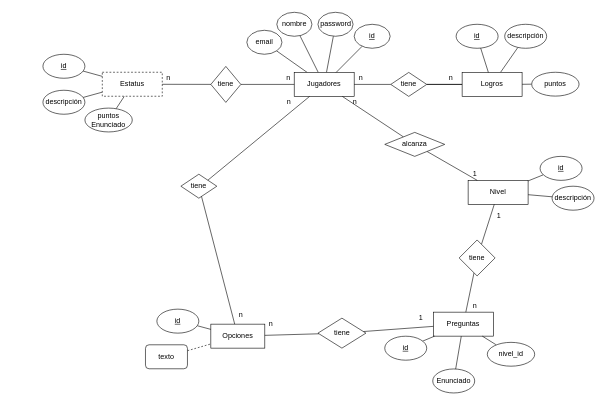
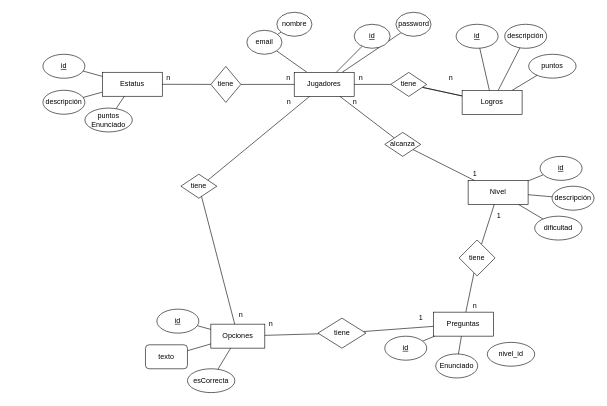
  <mxCell id="0" />
  <mxCell id="1" parent="0" />
- <mxCell id="2" style="rounded=0;orthogonalLoop=1;jettySize=auto;html=1;endArrow=none;endFill=0;" parent="1" source="3" target="6" edge="1"><mxGeometry relative="1" as="geometry"><mxPoint x="565.665" y="103.5" as="targetPoint" /></mxGeometry></mxCell>
+ <mxCell id="2" style="rounded=0;orthogonalLoop=1;jettySize=auto;html=1;endArrow=none;endFill=0;" parent="1" source="3" target="76" edge="1"><mxGeometry relative="1" as="geometry"><mxPoint x="565.665" y="103.5" as="targetPoint" /></mxGeometry></mxCell>
  <mxCell id="3" value="nombre" style="ellipse;whiteSpace=wrap;html=1;" parent="1" vertex="1"><mxGeometry x="461" y="20" width="58.59" height="40" as="geometry" /></mxCell>
  <mxCell id="4" style="rounded=0;orthogonalLoop=1;jettySize=auto;html=1;endArrow=none;endFill=0;" parent="1" source="76" target="6" edge="1"><mxGeometry relative="1" as="geometry"><mxPoint x="479.33" y="122.5" as="targetPoint" /><mxPoint x="450.317" y="96.718" as="sourcePoint" /></mxGeometry></mxCell>
  <mxCell id="5" style="rounded=0;orthogonalLoop=1;jettySize=auto;html=1;endArrow=none;endFill=0;" edge="1" parent="1" source="6" target="77"><mxGeometry relative="1" as="geometry" /></mxCell>
  <mxCell id="6" value="Jugadores" style="whiteSpace=wrap;html=1;" parent="1" vertex="1"><mxGeometry x="490" y="120.25" width="100" height="40" as="geometry" /></mxCell>
  <mxCell id="7" style="edgeStyle=none;rounded=0;orthogonalLoop=1;jettySize=auto;html=1;endArrow=none;endFill=0;" parent="1" source="8" target="6" edge="1"><mxGeometry relative="1" as="geometry"><mxPoint x="594.769" y="103.5" as="targetPoint" /></mxGeometry></mxCell>
  <mxCell id="8" value="&lt;u&gt;id&lt;/u&gt;" style="ellipse;whiteSpace=wrap;html=1;" parent="1" vertex="1"><mxGeometry x="590" y="40" width="60" height="40" as="geometry" /></mxCell>
  <mxCell id="9" style="rounded=0;orthogonalLoop=1;jettySize=auto;html=1;endArrow=none;endFill=0;" parent="1" source="10" target="14" edge="1"><mxGeometry relative="1" as="geometry"><mxPoint x="776.83" y="110" as="targetPoint" /></mxGeometry></mxCell>
  <mxCell id="10" value="descripción" style="ellipse;whiteSpace=wrap;html=1;" parent="1" vertex="1"><mxGeometry x="841" y="40" width="70" height="40" as="geometry" /></mxCell>
  <mxCell id="11" style="rounded=0;orthogonalLoop=1;jettySize=auto;html=1;endArrow=none;endFill=0;" parent="1" source="12" target="14" edge="1"><mxGeometry relative="1" as="geometry"><mxPoint x="759.33" y="122.5" as="targetPoint" /></mxGeometry></mxCell>
- <mxCell id="12" value="puntos" style="ellipse;whiteSpace=wrap;html=1;" parent="1" vertex="1"><mxGeometry x="886" y="120" width="79" height="39.75" as="geometry" /></mxCell>
+ <mxCell id="12" value="puntos" style="ellipse;whiteSpace=wrap;html=1;" parent="1" vertex="1"><mxGeometry x="881" y="90" width="79" height="39.75" as="geometry" /></mxCell>
  <mxCell id="13" value="" style="edgeStyle=none;rounded=0;orthogonalLoop=1;jettySize=auto;html=1;startArrow=none;startFill=0;endArrow=none;endFill=0;" parent="1" source="14" target="40" edge="1"><mxGeometry relative="1" as="geometry" /></mxCell>
- <mxCell id="14" value="Logros" style="whiteSpace=wrap;html=1;" parent="1" vertex="1"><mxGeometry x="770" y="120.25" width="100" height="40" as="geometry" /></mxCell>
+ <mxCell id="14" value="Logros" style="whiteSpace=wrap;html=1;" parent="1" vertex="1"><mxGeometry x="770" y="150.25" width="100" height="40" as="geometry" /></mxCell>
  <mxCell id="15" style="edgeStyle=none;rounded=0;orthogonalLoop=1;jettySize=auto;html=1;endArrow=none;endFill=0;" parent="1" source="16" target="14" edge="1"><mxGeometry relative="1" as="geometry" /></mxCell>
  <mxCell id="16" value="&lt;u&gt;id&lt;/u&gt;" style="ellipse;whiteSpace=wrap;html=1;" parent="1" vertex="1"><mxGeometry x="760" y="40" width="70" height="40" as="geometry" /></mxCell>
  <mxCell id="17" style="rounded=0;orthogonalLoop=1;jettySize=auto;html=1;endArrow=none;endFill=0;" parent="1" source="18" target="21" edge="1"><mxGeometry relative="1" as="geometry"><mxPoint x="786.83" y="290" as="targetPoint" /></mxGeometry></mxCell>
  <mxCell id="18" value="descripción" style="ellipse;whiteSpace=wrap;html=1;" parent="1" vertex="1"><mxGeometry x="920" y="310" width="70" height="40" as="geometry" /></mxCell>
+ <mxCell id="19" style="rounded=0;orthogonalLoop=1;jettySize=auto;html=1;endArrow=none;endFill=0;" parent="1" source="20" target="21" edge="1"><mxGeometry relative="1" as="geometry"><mxPoint x="769.33" y="302.5" as="targetPoint" /></mxGeometry></mxCell>
+ <mxCell id="20" value="dificultad" style="ellipse;whiteSpace=wrap;html=1;" parent="1" vertex="1"><mxGeometry x="891" y="360" width="79" height="39.75" as="geometry" /></mxCell>
  <mxCell id="21" value="Nivel" style="whiteSpace=wrap;html=1;" parent="1" vertex="1"><mxGeometry x="780" y="300.25" width="100" height="40" as="geometry" /></mxCell>
  <mxCell id="22" style="edgeStyle=none;rounded=0;orthogonalLoop=1;jettySize=auto;html=1;endArrow=none;endFill=0;" parent="1" source="23" target="21" edge="1"><mxGeometry relative="1" as="geometry" /></mxCell>
  <mxCell id="23" value="&lt;u&gt;id&lt;/u&gt;" style="ellipse;whiteSpace=wrap;html=1;" parent="1" vertex="1"><mxGeometry x="900" y="260.25" width="70" height="40" as="geometry" /></mxCell>
  <mxCell id="24" style="rounded=0;orthogonalLoop=1;jettySize=auto;html=1;endArrow=none;endFill=0;" parent="1" source="25" target="28" edge="1"><mxGeometry relative="1" as="geometry"><mxPoint x="176.83" y="109.75" as="targetPoint" /></mxGeometry></mxCell>
  <mxCell id="25" value="descripción" style="ellipse;whiteSpace=wrap;html=1;" parent="1" vertex="1"><mxGeometry x="71" y="150" width="70" height="40" as="geometry" /></mxCell>
  <mxCell id="26" style="rounded=0;orthogonalLoop=1;jettySize=auto;html=1;endArrow=none;endFill=0;" parent="1" source="27" target="28" edge="1"><mxGeometry relative="1" as="geometry"><mxPoint x="159.33" y="122.25" as="targetPoint" /></mxGeometry></mxCell>
  <mxCell id="27" value="puntos&lt;br&gt;Enunciado" style="ellipse;whiteSpace=wrap;html=1;" parent="1" vertex="1"><mxGeometry x="141" y="179.75" width="79" height="39.75" as="geometry" /></mxCell>
- <mxCell id="28" value="Estatus" style="whiteSpace=wrap;html=1;dashed=1;" parent="1" vertex="1"><mxGeometry x="170" y="120" width="100" height="40" as="geometry" /></mxCell>
+ <mxCell id="28" value="Estatus" style="whiteSpace=wrap;html=1;" parent="1" vertex="1"><mxGeometry x="170" y="120" width="100" height="40" as="geometry" /></mxCell>
  <mxCell id="29" style="edgeStyle=none;rounded=0;orthogonalLoop=1;jettySize=auto;html=1;endArrow=none;endFill=0;" parent="1" source="30" target="28" edge="1"><mxGeometry relative="1" as="geometry" /></mxCell>
  <mxCell id="30" value="&lt;u&gt;id&lt;/u&gt;" style="ellipse;whiteSpace=wrap;html=1;" parent="1" vertex="1"><mxGeometry x="71" y="90" width="70" height="40" as="geometry" /></mxCell>
  <mxCell id="31" style="rounded=0;orthogonalLoop=1;jettySize=auto;html=1;endArrow=none;endFill=0;" parent="1" source="32" target="33" edge="1"><mxGeometry relative="1" as="geometry"><mxPoint x="728.83" y="509.75" as="targetPoint" /></mxGeometry></mxCell>
- <mxCell id="32" value="Enunciado" style="ellipse;whiteSpace=wrap;html=1;" parent="1" vertex="1"><mxGeometry x="721" y="614.75" width="70" height="40" as="geometry" /></mxCell>
+ <mxCell id="32" value="Enunciado" style="ellipse;whiteSpace=wrap;html=1;" parent="1" vertex="1"><mxGeometry x="726" y="589.75" width="70" height="40" as="geometry" /></mxCell>
  <mxCell id="33" value="Preguntas" style="whiteSpace=wrap;html=1;" parent="1" vertex="1"><mxGeometry x="722" y="520" width="100" height="40" as="geometry" /></mxCell>
  <mxCell id="34" style="edgeStyle=none;rounded=0;orthogonalLoop=1;jettySize=auto;html=1;endArrow=none;endFill=0;" parent="1" source="35" target="33" edge="1"><mxGeometry relative="1" as="geometry" /></mxCell>
  <mxCell id="35" value="&lt;u&gt;id&lt;/u&gt;" style="ellipse;whiteSpace=wrap;html=1;" parent="1" vertex="1"><mxGeometry x="641" y="560.12" width="70" height="40" as="geometry" /></mxCell>
- <mxCell id="36" style="edgeStyle=none;rounded=0;orthogonalLoop=1;jettySize=auto;html=1;startArrow=none;startFill=0;endArrow=none;endFill=0;" parent="1" source="37" target="33" edge="1"><mxGeometry relative="1" as="geometry" /></mxCell>
  <mxCell id="37" value="nivel_id" style="ellipse;whiteSpace=wrap;html=1;" parent="1" vertex="1"><mxGeometry x="812" y="570.37" width="79" height="39.75" as="geometry" /></mxCell>
  <mxCell id="38" style="edgeStyle=none;rounded=0;orthogonalLoop=1;jettySize=auto;html=1;startArrow=none;startFill=0;endArrow=none;endFill=0;" parent="1" source="40" target="6" edge="1"><mxGeometry relative="1" as="geometry" /></mxCell>
  <mxCell id="39" style="edgeStyle=none;rounded=0;orthogonalLoop=1;jettySize=auto;html=1;startArrow=none;startFill=0;endArrow=none;endFill=0;" parent="1" source="40" target="14" edge="1"><mxGeometry relative="1" as="geometry" /></mxCell>
  <mxCell id="40" value="tiene" style="rhombus;whiteSpace=wrap;html=1;" parent="1" vertex="1"><mxGeometry x="651" y="120.25" width="60" height="40" as="geometry" /></mxCell>
  <mxCell id="41" value="n" style="text;html=1;align=center;verticalAlign=middle;resizable=0;points=[];autosize=1;" parent="1" vertex="1"><mxGeometry x="591" y="120" width="20" height="20" as="geometry" /></mxCell>
  <mxCell id="42" value="n" style="text;html=1;align=center;verticalAlign=middle;resizable=0;points=[];autosize=1;" parent="1" vertex="1"><mxGeometry x="741" y="120" width="20" height="20" as="geometry" /></mxCell>
  <mxCell id="43" style="edgeStyle=none;rounded=0;orthogonalLoop=1;jettySize=auto;html=1;startArrow=none;startFill=0;endArrow=none;endFill=0;" parent="1" source="45" target="6" edge="1"><mxGeometry relative="1" as="geometry" /></mxCell>
  <mxCell id="44" style="edgeStyle=none;rounded=0;orthogonalLoop=1;jettySize=auto;html=1;startArrow=none;startFill=0;endArrow=none;endFill=0;" parent="1" source="45" target="21" edge="1"><mxGeometry relative="1" as="geometry" /></mxCell>
- <mxCell id="45" value="alcanza" style="rhombus;whiteSpace=wrap;html=1;" parent="1" vertex="1"><mxGeometry x="641" y="220.25" width="100" height="40" as="geometry" /></mxCell>
+ <mxCell id="45" value="alcanza" style="rhombus;whiteSpace=wrap;html=1;" parent="1" vertex="1"><mxGeometry x="641" y="220.25" width="60" height="40" as="geometry" /></mxCell>
  <mxCell id="46" value="n" style="text;html=1;align=center;verticalAlign=middle;resizable=0;points=[];autosize=1;" parent="1" vertex="1"><mxGeometry x="581" y="160" width="20" height="20" as="geometry" /></mxCell>
  <mxCell id="47" value="1" style="text;html=1;align=center;verticalAlign=middle;resizable=0;points=[];autosize=1;" parent="1" vertex="1"><mxGeometry x="781" y="280" width="20" height="20" as="geometry" /></mxCell>
  <mxCell id="48" style="edgeStyle=none;rounded=0;orthogonalLoop=1;jettySize=auto;html=1;startArrow=none;startFill=0;endArrow=none;endFill=0;" parent="1" source="50" target="6" edge="1"><mxGeometry relative="1" as="geometry" /></mxCell>
  <mxCell id="49" style="edgeStyle=none;rounded=0;orthogonalLoop=1;jettySize=auto;html=1;startArrow=none;startFill=0;endArrow=none;endFill=0;" parent="1" source="50" target="28" edge="1"><mxGeometry relative="1" as="geometry" /></mxCell>
  <mxCell id="50" value="tiene" style="rhombus;whiteSpace=wrap;html=1;" parent="1" vertex="1"><mxGeometry x="351" y="110.25" width="50" height="60" as="geometry" /></mxCell>
  <mxCell id="51" value="n" style="text;html=1;align=center;verticalAlign=middle;resizable=0;points=[];autosize=1;" parent="1" vertex="1"><mxGeometry x="470" y="120.25" width="20" height="20" as="geometry" /></mxCell>
  <mxCell id="52" value="n" style="text;html=1;align=center;verticalAlign=middle;resizable=0;points=[];autosize=1;" parent="1" vertex="1"><mxGeometry x="270" y="120" width="20" height="20" as="geometry" /></mxCell>
  <mxCell id="53" style="edgeStyle=none;rounded=0;orthogonalLoop=1;jettySize=auto;html=1;exitX=0.5;exitY=1;exitDx=0;exitDy=0;startArrow=none;startFill=0;endArrow=none;endFill=0;" parent="1" edge="1"><mxGeometry relative="1" as="geometry"><mxPoint x="20.5" y="110.25" as="sourcePoint" /><mxPoint x="20.5" y="110.25" as="targetPoint" /></mxGeometry></mxCell>
  <mxCell id="54" value="n" style="text;html=1;align=center;verticalAlign=middle;resizable=0;points=[];autosize=1;" parent="1" vertex="1"><mxGeometry x="471" y="159.75" width="20" height="20" as="geometry" /></mxCell>
  <mxCell id="55" style="edgeStyle=none;rounded=0;orthogonalLoop=1;jettySize=auto;html=1;startArrow=none;startFill=0;endArrow=none;endFill=0;" parent="1" source="57" target="21" edge="1"><mxGeometry relative="1" as="geometry" /></mxCell>
  <mxCell id="56" style="edgeStyle=none;rounded=0;orthogonalLoop=1;jettySize=auto;html=1;startArrow=none;startFill=0;endArrow=none;endFill=0;" parent="1" source="57" target="33" edge="1"><mxGeometry relative="1" as="geometry" /></mxCell>
  <mxCell id="57" value="tiene" style="rhombus;whiteSpace=wrap;html=1;" parent="1" vertex="1"><mxGeometry x="765" y="399.62" width="60" height="60" as="geometry" /></mxCell>
  <mxCell id="58" value="1" style="text;html=1;align=center;verticalAlign=middle;resizable=0;points=[];autosize=1;" parent="1" vertex="1"><mxGeometry x="821" y="350" width="20" height="20" as="geometry" /></mxCell>
  <mxCell id="59" value="n" style="text;html=1;align=center;verticalAlign=middle;resizable=0;points=[];autosize=1;" parent="1" vertex="1"><mxGeometry x="781" y="500" width="20" height="20" as="geometry" /></mxCell>
  <mxCell id="60" value="Opciones" style="whiteSpace=wrap;html=1;" parent="1" vertex="1"><mxGeometry x="351" y="540" width="90" height="40" as="geometry" /></mxCell>
- <mxCell id="61" style="rounded=0;orthogonalLoop=1;jettySize=auto;html=1;endArrow=none;endFill=0;dashed=1;" parent="1" source="62" target="60" edge="1"><mxGeometry relative="1" as="geometry"><mxPoint x="337.636" y="585.06" as="targetPoint" /></mxGeometry></mxCell>
+ <mxCell id="61" style="rounded=0;orthogonalLoop=1;jettySize=auto;html=1;endArrow=none;endFill=0;" parent="1" source="62" target="60" edge="1"><mxGeometry relative="1" as="geometry"><mxPoint x="337.636" y="585.06" as="targetPoint" /></mxGeometry></mxCell>
  <mxCell id="62" value="texto" style="whiteSpace=wrap;html=1;rounded=1;" parent="1" vertex="1"><mxGeometry x="242" y="574.43" width="70" height="40" as="geometry" /></mxCell>
+ <mxCell id="63" style="rounded=0;orthogonalLoop=1;jettySize=auto;html=1;endArrow=none;endFill=0;startArrow=none;startFill=0;" parent="1" source="64" target="60" edge="1"><mxGeometry relative="1" as="geometry"><mxPoint x="355.056" y="585.06" as="targetPoint" /></mxGeometry></mxCell>
+ <mxCell id="64" value="esCorrecta" style="ellipse;whiteSpace=wrap;html=1;" parent="1" vertex="1"><mxGeometry x="312" y="614.43" width="79" height="39.75" as="geometry" /></mxCell>
  <mxCell id="65" style="edgeStyle=none;rounded=0;orthogonalLoop=1;jettySize=auto;html=1;endArrow=none;endFill=0;" parent="1" source="66" target="60" edge="1"><mxGeometry relative="1" as="geometry"><mxPoint x="308.644" y="585.06" as="targetPoint" /></mxGeometry></mxCell>
  <mxCell id="66" value="&lt;u&gt;id&lt;/u&gt;" style="ellipse;whiteSpace=wrap;html=1;" parent="1" vertex="1"><mxGeometry x="261" y="515" width="70" height="40" as="geometry" /></mxCell>
  <mxCell id="67" style="edgeStyle=none;rounded=0;orthogonalLoop=1;jettySize=auto;html=1;startArrow=none;startFill=0;endArrow=none;endFill=0;" parent="1" source="69" target="60" edge="1"><mxGeometry relative="1" as="geometry" /></mxCell>
  <mxCell id="68" style="edgeStyle=none;rounded=0;orthogonalLoop=1;jettySize=auto;html=1;startArrow=none;startFill=0;endArrow=none;endFill=0;" parent="1" source="69" target="33" edge="1"><mxGeometry relative="1" as="geometry" /></mxCell>
  <mxCell id="69" value="tiene" style="rhombus;whiteSpace=wrap;html=1;" parent="1" vertex="1"><mxGeometry x="529.59" y="530" width="80" height="50" as="geometry" /></mxCell>
  <mxCell id="70" value="n" style="text;html=1;align=center;verticalAlign=middle;resizable=0;points=[];autosize=1;" parent="1" vertex="1"><mxGeometry x="441" y="530" width="20" height="20" as="geometry" /></mxCell>
  <mxCell id="71" value="1" style="text;html=1;align=center;verticalAlign=middle;resizable=0;points=[];autosize=1;" parent="1" vertex="1"><mxGeometry x="691" y="520" width="20" height="20" as="geometry" /></mxCell>
  <mxCell id="72" style="edgeStyle=none;rounded=0;orthogonalLoop=1;jettySize=auto;html=1;startArrow=none;startFill=0;endArrow=none;endFill=0;exitX=1;exitY=0;exitDx=0;exitDy=0;" parent="1" source="74" target="6" edge="1"><mxGeometry relative="1" as="geometry"><mxPoint x="385.013" y="166.009" as="sourcePoint" /></mxGeometry></mxCell>
  <mxCell id="73" style="edgeStyle=none;rounded=0;orthogonalLoop=1;jettySize=auto;html=1;startArrow=none;startFill=0;endArrow=none;endFill=0;" parent="1" source="74" target="60" edge="1"><mxGeometry relative="1" as="geometry" /></mxCell>
  <mxCell id="74" value="tiene" style="rhombus;whiteSpace=wrap;html=1;fillColor=none;" parent="1" vertex="1"><mxGeometry x="301" y="290" width="60" height="40" as="geometry" /></mxCell>
  <mxCell id="75" value="n" style="text;html=1;align=center;verticalAlign=middle;resizable=0;points=[];autosize=1;" parent="1" vertex="1"><mxGeometry x="391" y="515" width="20" height="20" as="geometry" /></mxCell>
  <mxCell id="76" value="email" style="ellipse;whiteSpace=wrap;html=1;" vertex="1" parent="1"><mxGeometry x="411" y="50" width="58.59" height="40" as="geometry" /></mxCell>
- <mxCell id="77" value="password" style="ellipse;whiteSpace=wrap;html=1;" vertex="1" parent="1"><mxGeometry x="529.59" y="20" width="58.59" height="40" as="geometry" /></mxCell>
+ <mxCell id="77" value="password" style="ellipse;whiteSpace=wrap;html=1;" vertex="1" parent="1"><mxGeometry x="659.59" y="20" width="58.59" height="40" as="geometry" /></mxCell>
